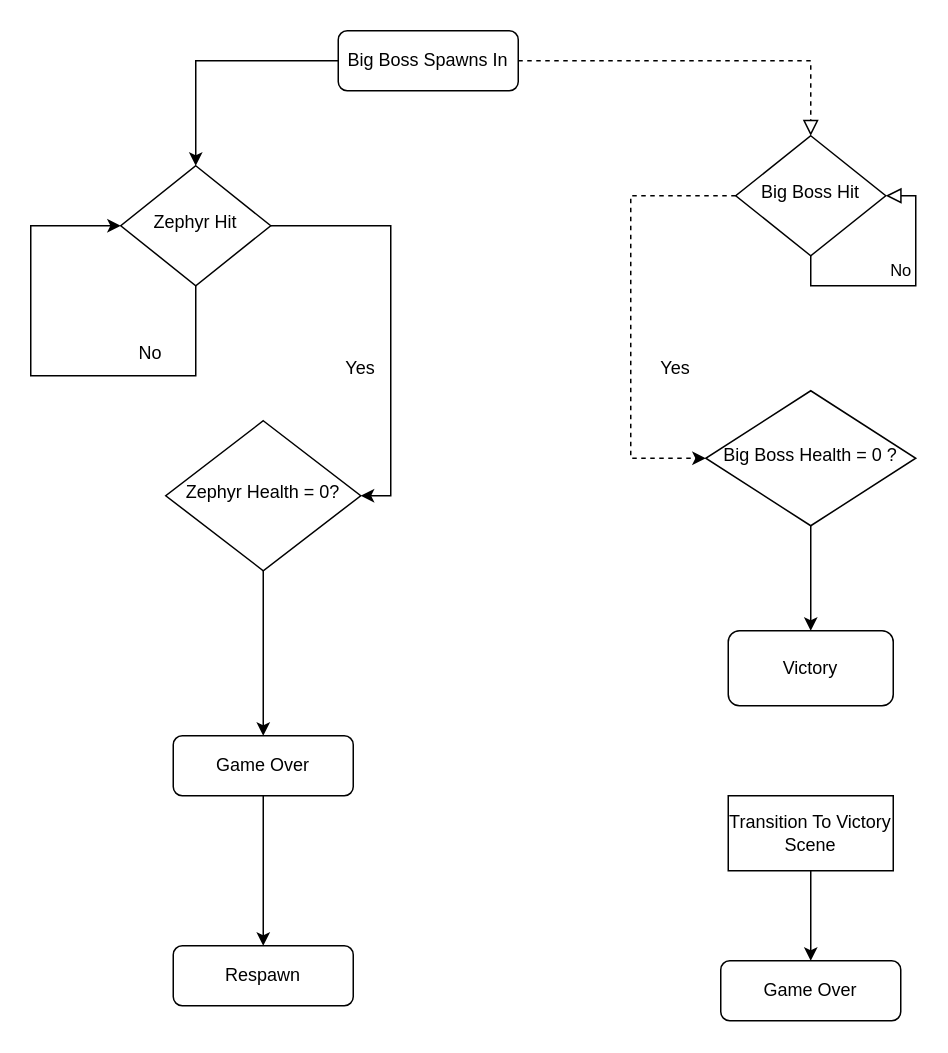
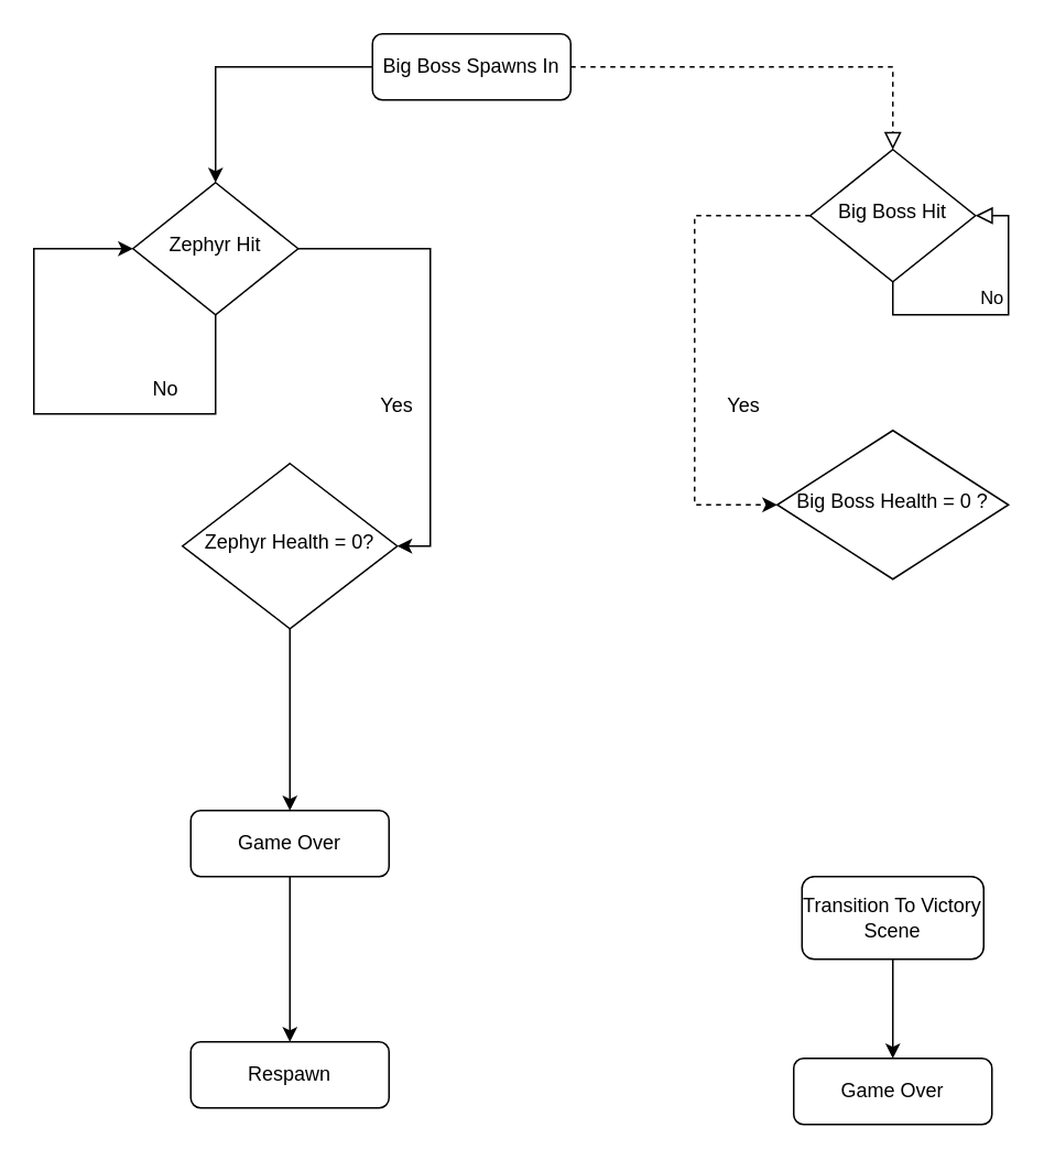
  <mxCell id="0" />
  <mxCell id="1" parent="0" />
  <mxCell id="2" value="" style="rounded=0;html=1;jettySize=auto;orthogonalLoop=1;fontSize=11;endArrow=block;endFill=0;endSize=8;strokeWidth=1;shadow=0;labelBackgroundColor=none;edgeStyle=orthogonalEdgeStyle;dashed=1;" parent="1" source="4" target="6" edge="1"><mxGeometry relative="1" as="geometry" /></mxCell>
  <mxCell id="3" value="" style="edgeStyle=orthogonalEdgeStyle;rounded=0;orthogonalLoop=1;jettySize=auto;html=1;" edge="1" parent="1" source="4" target="7"><mxGeometry relative="1" as="geometry"><mxPoint x="0" y="70" as="targetPoint" /><Array as="points"><mxPoint x="130" y="40" /></Array></mxGeometry></mxCell>
  <mxCell id="4" value="Big Boss Spawns In" style="rounded=1;whiteSpace=wrap;html=1;fontSize=12;glass=0;strokeWidth=1;shadow=0;" parent="1" vertex="1"><mxGeometry x="225" y="20" width="120" height="40" as="geometry" /></mxCell>
  <mxCell id="5" value="No" style="edgeStyle=orthogonalEdgeStyle;rounded=0;html=1;jettySize=auto;orthogonalLoop=1;fontSize=11;endArrow=block;endFill=0;endSize=8;strokeWidth=1;shadow=0;labelBackgroundColor=none;exitX=0.5;exitY=1;exitDx=0;exitDy=0;entryX=1;entryY=0.5;entryDx=0;entryDy=0;" parent="1" source="6" target="6" edge="1"><mxGeometry x="0.176" y="10" relative="1" as="geometry"><mxPoint as="offset" /><mxPoint x="630" y="130" as="targetPoint" /></mxGeometry></mxCell>
  <mxCell id="6" value="Big Boss Hit" style="rhombus;whiteSpace=wrap;html=1;shadow=0;fontFamily=Helvetica;fontSize=12;align=center;strokeWidth=1;spacing=6;spacingTop=-4;" parent="1" vertex="1"><mxGeometry x="490" y="90" width="100" height="80" as="geometry" /></mxCell>
  <mxCell id="7" value="Zephyr Hit" style="rhombus;whiteSpace=wrap;html=1;shadow=0;fontFamily=Helvetica;fontSize=12;align=center;strokeWidth=1;spacing=6;spacingTop=-4;" parent="1" vertex="1"><mxGeometry x="80" y="110" width="100" height="80" as="geometry" /></mxCell>
  <mxCell id="8" value="Game Over" style="rounded=1;whiteSpace=wrap;html=1;fontSize=12;glass=0;strokeWidth=1;shadow=0;" parent="1" vertex="1"><mxGeometry x="115" y="490" width="120" height="40" as="geometry" /></mxCell>
  <mxCell id="9" value="Zephyr Health = 0?" style="rhombus;whiteSpace=wrap;html=1;shadow=0;fontFamily=Helvetica;fontSize=12;align=center;strokeWidth=1;spacing=6;spacingTop=-4;" vertex="1" parent="1"><mxGeometry x="110" y="280" width="130" height="100" as="geometry" /></mxCell>
  <mxCell id="10" value="" style="endArrow=classic;html=1;rounded=0;exitX=1;exitY=0.5;exitDx=0;exitDy=0;entryX=1;entryY=0.5;entryDx=0;entryDy=0;" edge="1" parent="1" source="7" target="9"><mxGeometry width="50" height="50" relative="1" as="geometry"><mxPoint x="290" y="190" as="sourcePoint" /><mxPoint x="200" y="340" as="targetPoint" /><Array as="points"><mxPoint x="260" y="150" /><mxPoint x="260" y="330" /></Array></mxGeometry></mxCell>
  <mxCell id="11" value="No" style="text;html=1;strokeColor=none;fillColor=none;align=center;verticalAlign=middle;whiteSpace=wrap;rounded=0;" vertex="1" parent="1"><mxGeometry x="70" y="220" width="60" height="30" as="geometry" /></mxCell>
  <mxCell id="12" value="Yes" style="text;html=1;strokeColor=none;fillColor=none;align=center;verticalAlign=middle;whiteSpace=wrap;rounded=0;" vertex="1" parent="1"><mxGeometry x="210" y="230" width="60" height="30" as="geometry" /></mxCell>
  <mxCell id="13" value="" style="endArrow=classic;html=1;rounded=0;exitX=0.5;exitY=1;exitDx=0;exitDy=0;entryX=0;entryY=0.5;entryDx=0;entryDy=0;" edge="1" parent="1" source="7" target="7"><mxGeometry width="50" height="50" relative="1" as="geometry"><mxPoint x="290" y="190" as="sourcePoint" /><mxPoint x="10" y="140" as="targetPoint" /><Array as="points"><mxPoint x="130" y="250" /><mxPoint x="20" y="250" /><mxPoint x="20" y="150" /></Array></mxGeometry></mxCell>
  <mxCell id="14" value="" style="endArrow=classic;html=1;rounded=0;exitX=0.5;exitY=1;exitDx=0;exitDy=0;entryX=0.5;entryY=0;entryDx=0;entryDy=0;" edge="1" parent="1" source="9" target="8"><mxGeometry width="50" height="50" relative="1" as="geometry"><mxPoint x="290" y="190" as="sourcePoint" /><mxPoint x="180" y="490" as="targetPoint" /></mxGeometry></mxCell>
  <mxCell id="15" value="Respawn" style="rounded=1;whiteSpace=wrap;html=1;" vertex="1" parent="1"><mxGeometry x="115" y="630" width="120" height="40" as="geometry" /></mxCell>
  <mxCell id="16" value="" style="endArrow=classic;html=1;rounded=0;exitX=0.5;exitY=1;exitDx=0;exitDy=0;" edge="1" parent="1" source="8"><mxGeometry width="50" height="50" relative="1" as="geometry"><mxPoint x="290" y="490" as="sourcePoint" /><mxPoint x="175" y="630" as="targetPoint" /></mxGeometry></mxCell>
  <mxCell id="17" value="Big Boss Health = 0 ?" style="rhombus;whiteSpace=wrap;html=1;shadow=0;fontFamily=Helvetica;fontSize=12;align=center;strokeWidth=1;spacing=6;spacingTop=-4;" vertex="1" parent="1"><mxGeometry x="470" y="260" width="140" height="90" as="geometry" /></mxCell>
  <mxCell id="18" value="" style="endArrow=classic;html=1;rounded=0;exitX=0;exitY=0.5;exitDx=0;exitDy=0;entryX=0;entryY=0.5;entryDx=0;entryDy=0;dashed=1;" edge="1" parent="1" source="6" target="17"><mxGeometry width="50" height="50" relative="1" as="geometry"><mxPoint x="290" y="170" as="sourcePoint" /><mxPoint x="340" y="120" as="targetPoint" /><Array as="points"><mxPoint x="420" y="130" /><mxPoint x="420" y="305" /></Array></mxGeometry></mxCell>
  <mxCell id="19" value="Yes" style="text;html=1;strokeColor=none;fillColor=none;align=center;verticalAlign=middle;whiteSpace=wrap;rounded=0;" vertex="1" parent="1"><mxGeometry x="420" y="230" width="60" height="30" as="geometry" /></mxCell>
- <mxCell id="20" value="Victory" style="rounded=1;whiteSpace=wrap;html=1;" vertex="1" parent="1"><mxGeometry x="485" y="420" width="110" height="50" as="geometry" /></mxCell>
- <mxCell id="21" value="" style="endArrow=classic;html=1;rounded=0;exitX=0.5;exitY=1;exitDx=0;exitDy=0;entryX=0.5;entryY=0;entryDx=0;entryDy=0;" edge="1" parent="1" source="17" target="20"><mxGeometry width="50" height="50" relative="1" as="geometry"><mxPoint x="290" y="410" as="sourcePoint" /><mxPoint x="340" y="360" as="targetPoint" /></mxGeometry></mxCell>
- <mxCell id="22" value="Transition To Victory Scene" style="whiteSpace=wrap;html=1;rounded=0;" vertex="1" parent="1"><mxGeometry x="485" y="530" width="110" height="50" as="geometry" /></mxCell>
+ <mxCell id="22" value="Transition To Victory Scene" style="rounded=1;whiteSpace=wrap;html=1;" vertex="1" parent="1"><mxGeometry x="485" y="530" width="110" height="50" as="geometry" /></mxCell>
  <mxCell id="23" value="Game Over" style="rounded=1;whiteSpace=wrap;html=1;fontSize=12;glass=0;strokeWidth=1;shadow=0;" vertex="1" parent="1"><mxGeometry x="480" y="640" width="120" height="40" as="geometry" /></mxCell>
  <mxCell id="24" value="" style="endArrow=classic;html=1;rounded=0;exitX=0.5;exitY=1;exitDx=0;exitDy=0;entryX=0.5;entryY=0;entryDx=0;entryDy=0;" edge="1" parent="1" source="22" target="23"><mxGeometry width="50" height="50" relative="1" as="geometry"><mxPoint x="290" y="540" as="sourcePoint" /><mxPoint x="340" y="490" as="targetPoint" /></mxGeometry></mxCell>
